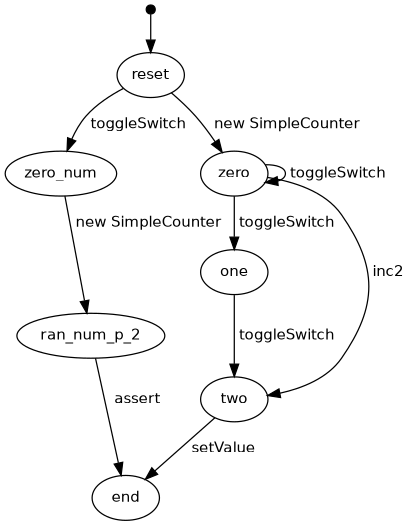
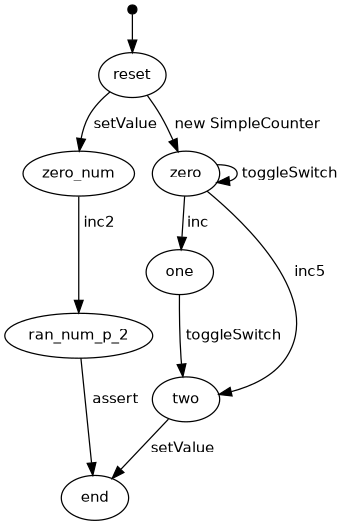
  digraph {
    nodesep=0.2
    rankdir=TB
    ranksep=0.4
    node [fontname=Helvetica fontsize=12.0 margin=0.07]
    edge [fontname=Helvetica fontsize=12.0 margin=0.05]
    "" [height=0.1 shape=point]
    reset
    n3 [label=zero_num]
    zero
    ran_num_p_2
    one
    two
    end
    "" -> reset
-   reset -> n3 [label=" toggleSwitch "]
+   reset -> n3 [label=" setValue "]
    reset -> zero [label=" new SimpleCounter "]
-   n3 -> ran_num_p_2 [label=" new SimpleCounter "]
+   n3 -> ran_num_p_2 [label=" inc2 "]
    zero -> zero [label=" toggleSwitch "]
-   zero -> one [label=" toggleSwitch "]
-   zero -> two [label=" inc2 "]
+   zero -> one [label=" inc "]
+   zero -> two [label=" inc5 "]
    ran_num_p_2 -> end [label=" assert "]
    one -> two [label=" toggleSwitch "]
    two -> end [label=" setValue "]
  }
